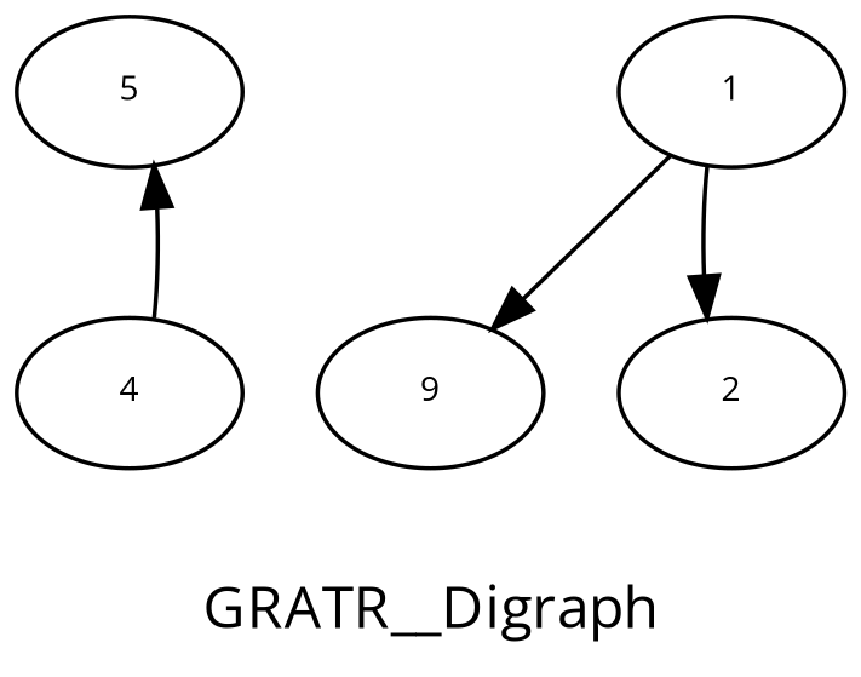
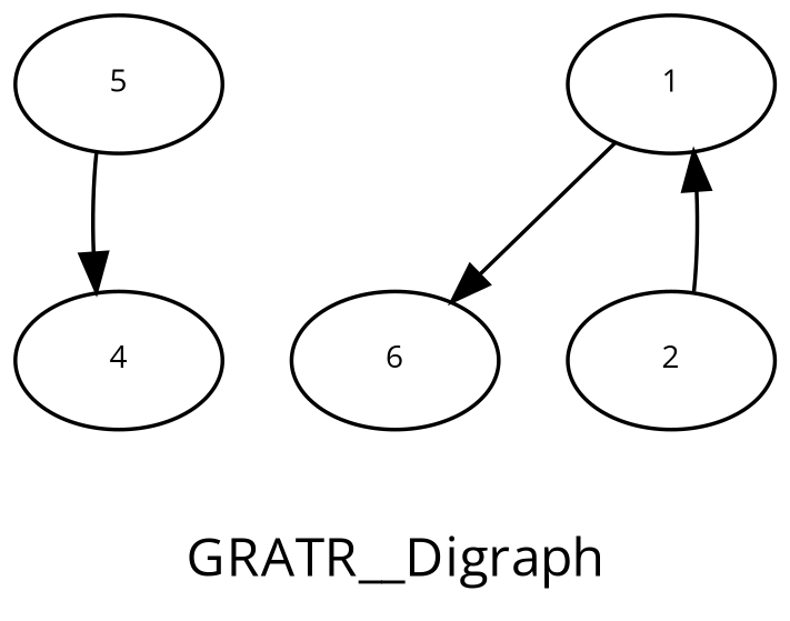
  digraph {
    fontname="Open Sans"
    label=GRATR__Digraph
    node [fontname="Open Sans" fontsize=8]
    edge [fontname="Open Sans" fontsize=8]
    n1 [label=5]
-   n2 [label=9]
+   n2 [label=6]
    n3 [label=4]
    n4 [label=1]
    n5 [label=2]
-   n3 -> n1
+   n1 -> n3
    n4 -> n2
-   n4 -> n5
+   n5 -> n4
  }
